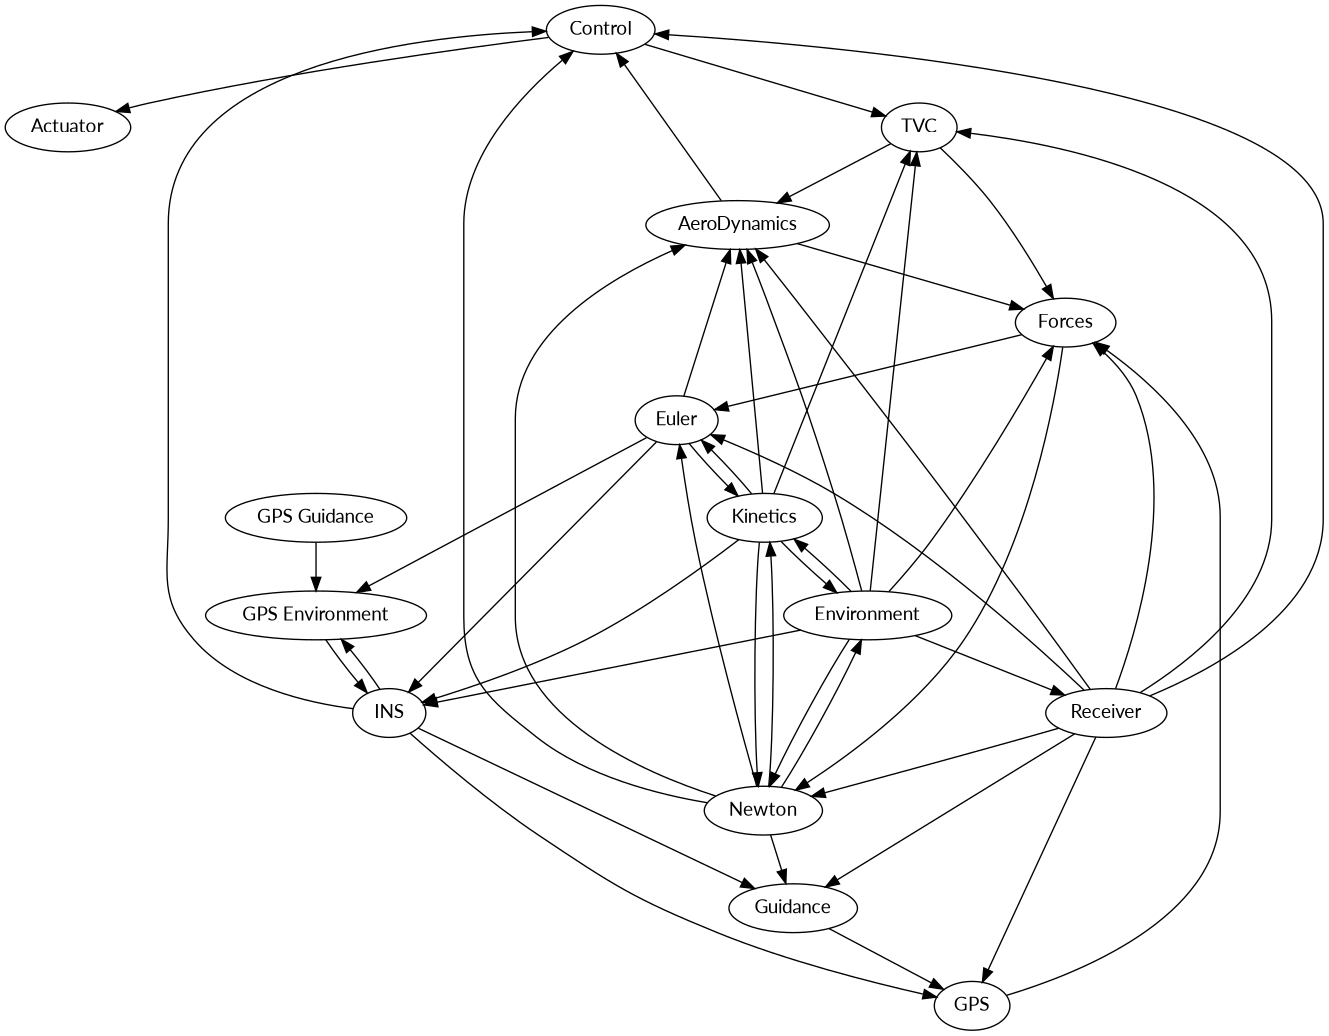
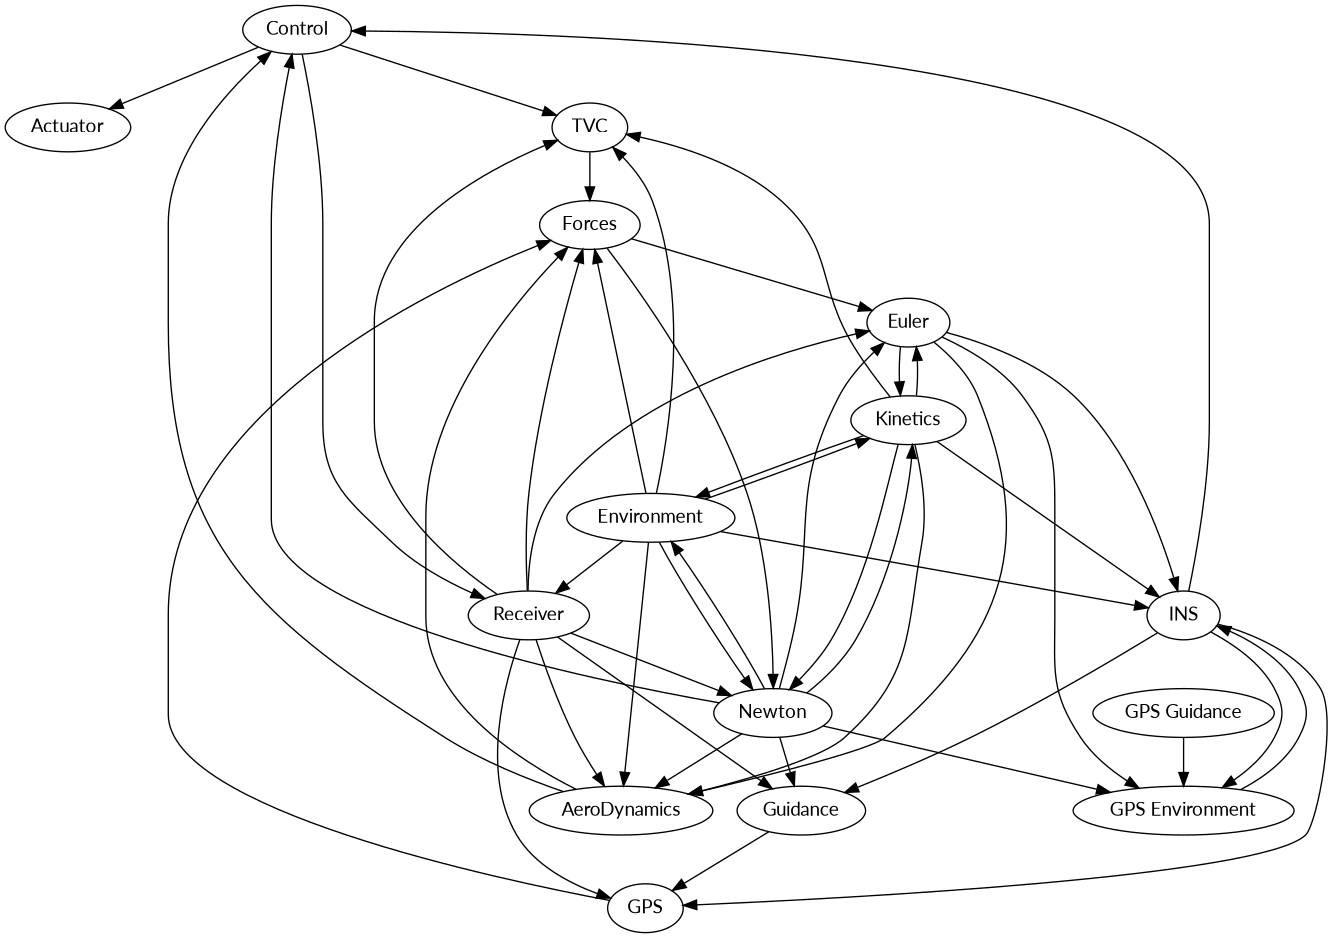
  digraph {
    fontname=Lato
    node [fontname=Lato]
    edge [fontname=Lato]
    n1 [label=Control]
    n2 [label=Actuator]
    n3 [label=TVC]
    n4 [label=AeroDynamics]
    n5 [label=Forces]
    n6 [label=Euler]
    n7 [label=Newton]
    n8 [label=Kinetics]
    n9 [label=Environment]
    n10 [label=INS]
    n11 [label=Receiver]
    n12 [label="GPS Environment"]
    n13 [label=Guidance]
    n14 [label=GPS]
    n15 [label="GPS Guidance"]
    n1 -> n2
    n1 -> n3
-   n3 -> n4
    n3 -> n5
    n4 -> n1
    n4 -> n5
    n5 -> n6
    n5 -> n7
    n6 -> n4
    n6 -> n8
    n6 -> n10
    n6 -> n12
    n7 -> n1
    n7 -> n4
    n7 -> n6
    n7 -> n8
    n7 -> n9
+   n7 -> n12
    n7 -> n13
    n8 -> n3
    n8 -> n4
    n8 -> n6
    n8 -> n7
    n8 -> n9
    n8 -> n10
    n9 -> n3
    n9 -> n4
    n9 -> n5
    n9 -> n7
    n9 -> n8
    n9 -> n10
    n9 -> n11
    n10 -> n1
    n10 -> n12
    n10 -> n13
    n10 -> n14
-   n11 -> n1
+   n1 -> n11
    n11 -> n3
    n11 -> n4
    n11 -> n5
    n11 -> n6
    n11 -> n7
    n11 -> n13
    n11 -> n14
    n12 -> n10
    n13 -> n14
    n14 -> n5
    n15 -> n12
  }
